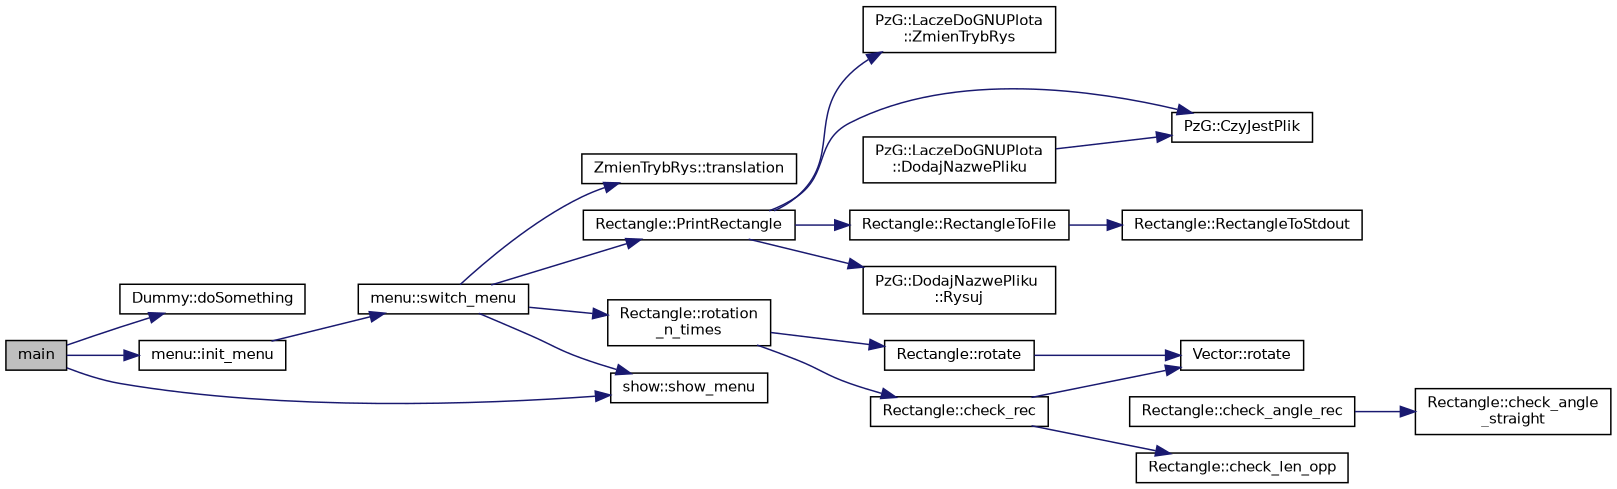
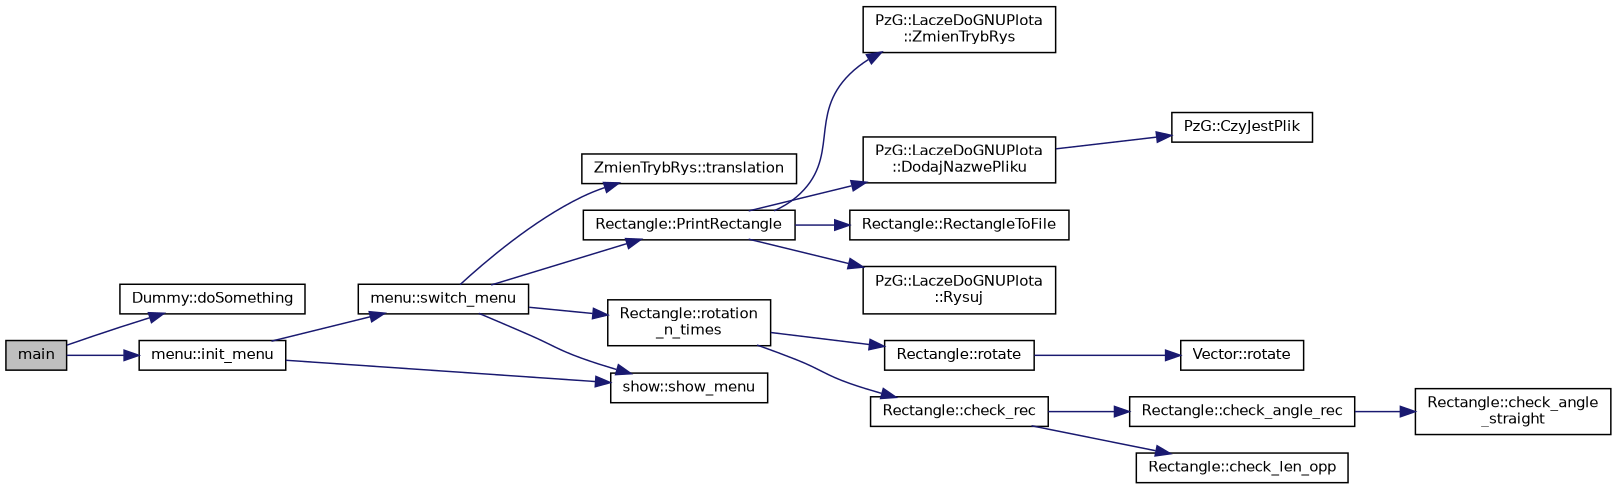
  digraph {
    rankdir=LR
    node [color=black fillcolor=white fontname=Helvetica fontsize=10 shape=record style=filled]
    edge [color=midnightblue fontname=Helvetica fontsize=10 labelfontname=Helvetica labelfontsize=10 style=solid]
    n1 [fillcolor=grey75 fontcolor=black height=0.2 label=main width=0.4]
    n2 [height=0.2 label="Dummy::doSomething" width=0.4]
    n3 [height=0.2 label="menu::init_menu" width=0.4]
    n4 [height=0.2 label="show::show_menu" width=0.4]
    n5 [height=0.2 label="menu::switch_menu" width=0.4]
    n6 [height=0.2 label="Rectangle::PrintRectangle" width=0.4]
    n7 [height=0.2 label="Rectangle::rotation\l_n_times" width=0.4]
    n8 [height=0.2 label="ZmienTrybRys::translation" width=0.4]
    n9 [height=0.2 label="PzG::LaczeDoGNUPlota\l::DodajNazwePliku" width=0.4]
    n10 [height=0.2 label="Rectangle::RectangleToFile" width=0.4]
-   n11 [height=0.2 label="PzG::DodajNazwePliku\l::Rysuj" width=0.4]
+   n11 [height=0.2 label="PzG::LaczeDoGNUPlota\l::Rysuj" width=0.4]
    n12 [height=0.2 label="PzG::LaczeDoGNUPlota\l::ZmienTrybRys" width=0.4]
    n13 [height=0.2 label="Rectangle::check_rec" width=0.4]
    n14 [height=0.2 label="Rectangle::rotate" width=0.4]
    n15 [height=0.2 label="PzG::CzyJestPlik" width=0.4]
-   n16 [height=0.2 label="Rectangle::RectangleToStdout" width=0.4]
    n17 [height=0.2 label="Rectangle::check_angle_rec" width=0.4]
    n18 [height=0.2 label="Rectangle::check_len_opp" width=0.4]
    n19 [height=0.2 label="Vector::rotate" width=0.4]
    n20 [height=0.2 label="Rectangle::check_angle\l_straight" width=0.4]
    n1 -> n2
    n1 -> n3
-   n1 -> n4
+   n3 -> n4
    n3 -> n5
    n5 -> n4
    n5 -> n6
    n5 -> n7
    n5 -> n8
-   n6 -> n15
+   n6 -> n9
    n6 -> n10
    n6 -> n11
    n6 -> n12
    n7 -> n13
    n7 -> n14
    n9 -> n15
-   n10 -> n16
-   n13 -> n19
+   n13 -> n17
    n13 -> n18
    n14 -> n19
    n17 -> n20
  }
